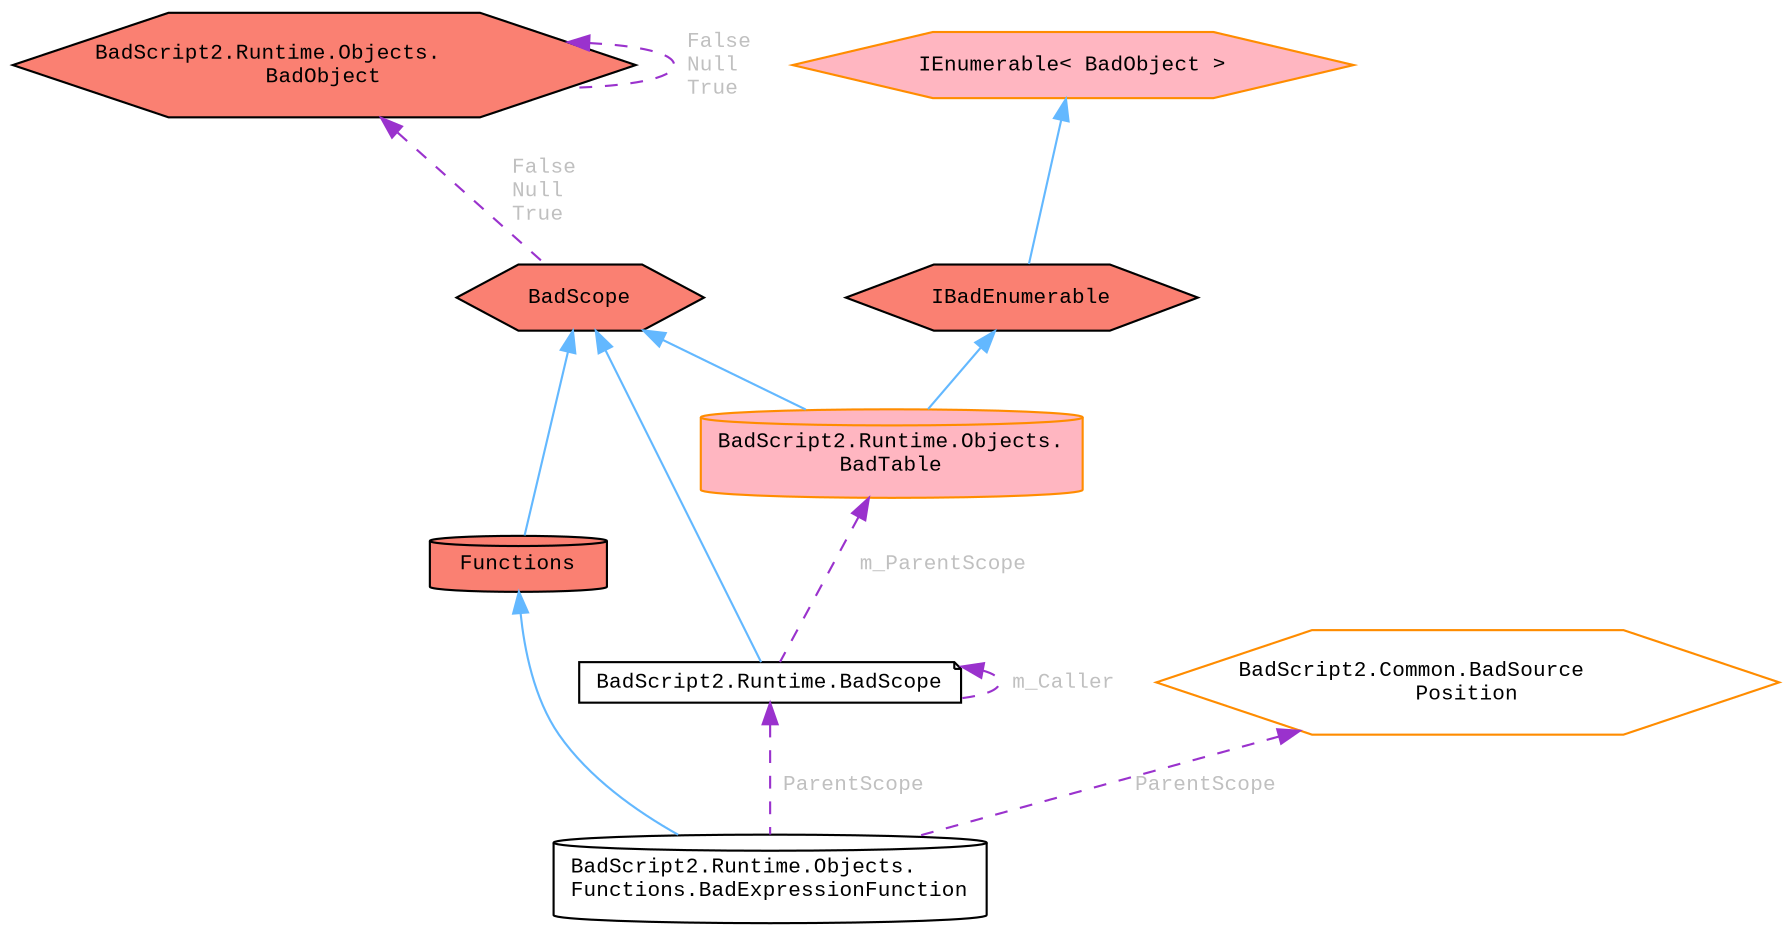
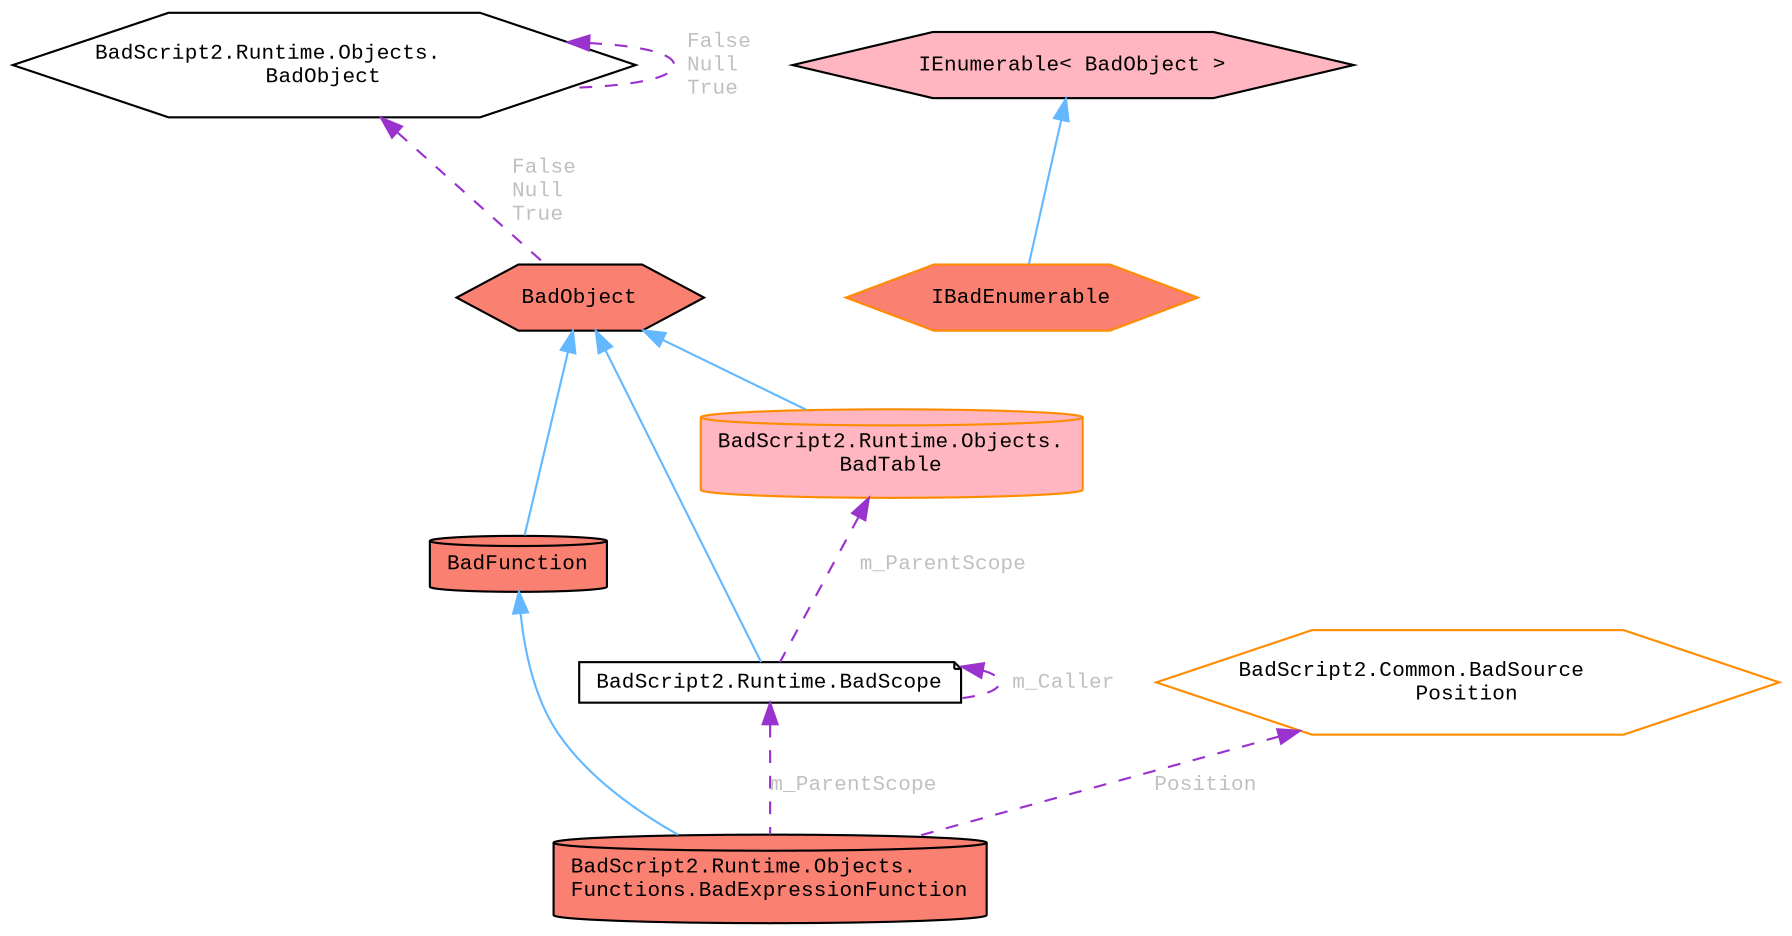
  digraph {
    fontname="Liberation Mono"
    node [color=black fillcolor=salmon fontname="Liberation Mono" fontsize=10 shape=hexagon style=filled]
    edge [color=steelblue1 dir=back fontname="Liberation Mono" fontsize=10 labelfontname=Helvetica labelfontsize=10 style=solid]
-   n1 [fillcolor=white fontcolor=black height=0.2 label="BadScript2.Runtime.Objects.\lFunctions.BadExpressionFunction" shape=cylinder width=0.4]
-   n2 [height=0.2 label=Functions shape=cylinder width=0.4]
-   n3 [height=0.2 label=BadScope width=0.4]
+   n1 [fontcolor=black height=0.2 label="BadScript2.Runtime.Objects.\lFunctions.BadExpressionFunction" shape=cylinder width=0.4]
+   n2 [height=0.2 label=BadFunction shape=cylinder width=0.4]
+   n3 [height=0.2 label=BadObject width=0.4]
    n4 [fillcolor=white height=0.2 label="BadScript2.Runtime.BadScope" shape=note width=0.4]
    n5 [color=darkorange fillcolor=lightpink height=0.2 label="BadScript2.Runtime.Objects.\lBadTable" shape=cylinder width=0.4]
-   n6 [height=0.2 label="BadScript2.Runtime.Objects.\lBadObject" width=0.4]
-   n7 [height=0.2 label=IBadEnumerable width=0.4]
-   n8 [color=darkorange fillcolor=lightpink height=0.2 label="IEnumerable\< BadObject \>" width=0.4]
+   n6 [fillcolor=white height=0.2 label="BadScript2.Runtime.Objects.\lBadObject" width=0.4]
+   n7 [color=darkorange height=0.2 label=IBadEnumerable width=0.4]
+   n8 [fillcolor=lightpink height=0.2 label="IEnumerable\< BadObject \>" width=0.4]
    n9 [color=darkorange fillcolor=white height=0.2 label="BadScript2.Common.BadSource\lPosition" width=0.4]
    n2 -> n1
    n3 -> n2
    n3 -> n4
    n3 -> n5
-   n4 -> n1 [color=darkorchid3 fontcolor=grey label=" ParentScope" style=dashed]
+   n4 -> n1 [color=darkorchid3 fontcolor=grey label=" m_ParentScope" style=dashed]
    n4 -> n4 [color=darkorchid3 fontcolor=grey label=" m_Caller" style=dashed]
    n5 -> n4 [color=darkorchid3 fontcolor=grey label=" m_ParentScope" style=dashed]
    n6 -> n3 [color=darkorchid3 fontcolor=grey label=" False\nNull\nTrue" style=dashed]
    n6 -> n6 [color=darkorchid3 fontcolor=grey label=" False\nNull\nTrue" style=dashed]
-   n7 -> n5
    n8 -> n7
-   n9 -> n1 [color=darkorchid3 fontcolor=grey label=" ParentScope" style=dashed]
+   n9 -> n1 [color=darkorchid3 fontcolor=grey label=" Position" style=dashed]
  }
